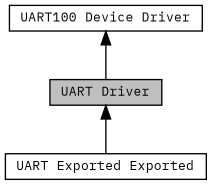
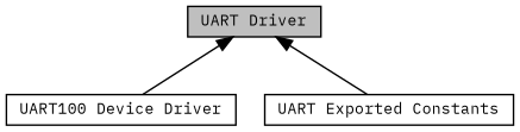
  digraph {
    fontname="IBM Plex Mono"
    rankdir=TB
    node [color=black fillcolor=white fontname="IBM Plex Mono" fontsize=10 shape=box style=filled]
    edge [dir=back fontname="IBM Plex Mono" fontsize=10 labelfontname=Helvetica labelfontsize=10 shape=plaintext style=solid]
    n1 [height=0.2 label="UART100 Device Driver" width=0.4]
    n2 [fillcolor=grey75 fontcolor=black height=0.2 label="UART Driver" width=0.4]
-   n3 [height=0.2 label="UART Exported Exported" width=0.4]
-   n1 -> n2
+   n3 [height=0.2 label="UART Exported Constants" width=0.4]
+   n2 -> n1
    n2 -> n3
  }
